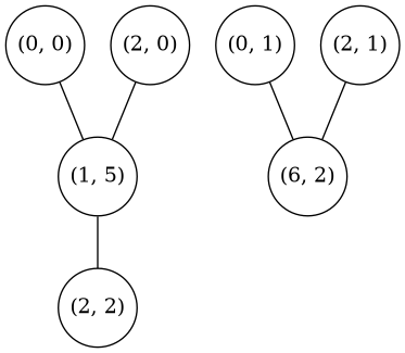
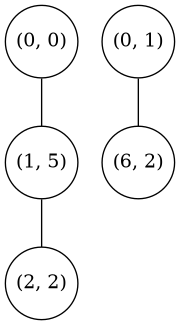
  graph {
    node [fixedsize=True]
    "(0, 0)" [height=0.75 width=0.75]
    n2 [height=0.75 label="(1, 5)" width=0.75]
    "(2, 2)" [height=0.75 width=0.75]
    "(0, 1)" [height=0.75 width=0.75]
    n5 [height=0.75 label="(6, 2)" width=0.75]
-   "(2, 1)" [height=0.75 width=0.75]
-   "(2, 0)" [height=0.75 width=0.75]
    "(0, 0)" -- n2
    n2 -- "(2, 2)"
    "(0, 1)" -- n5
-   "(2, 1)" -- n5
-   "(2, 0)" -- n2
  }
